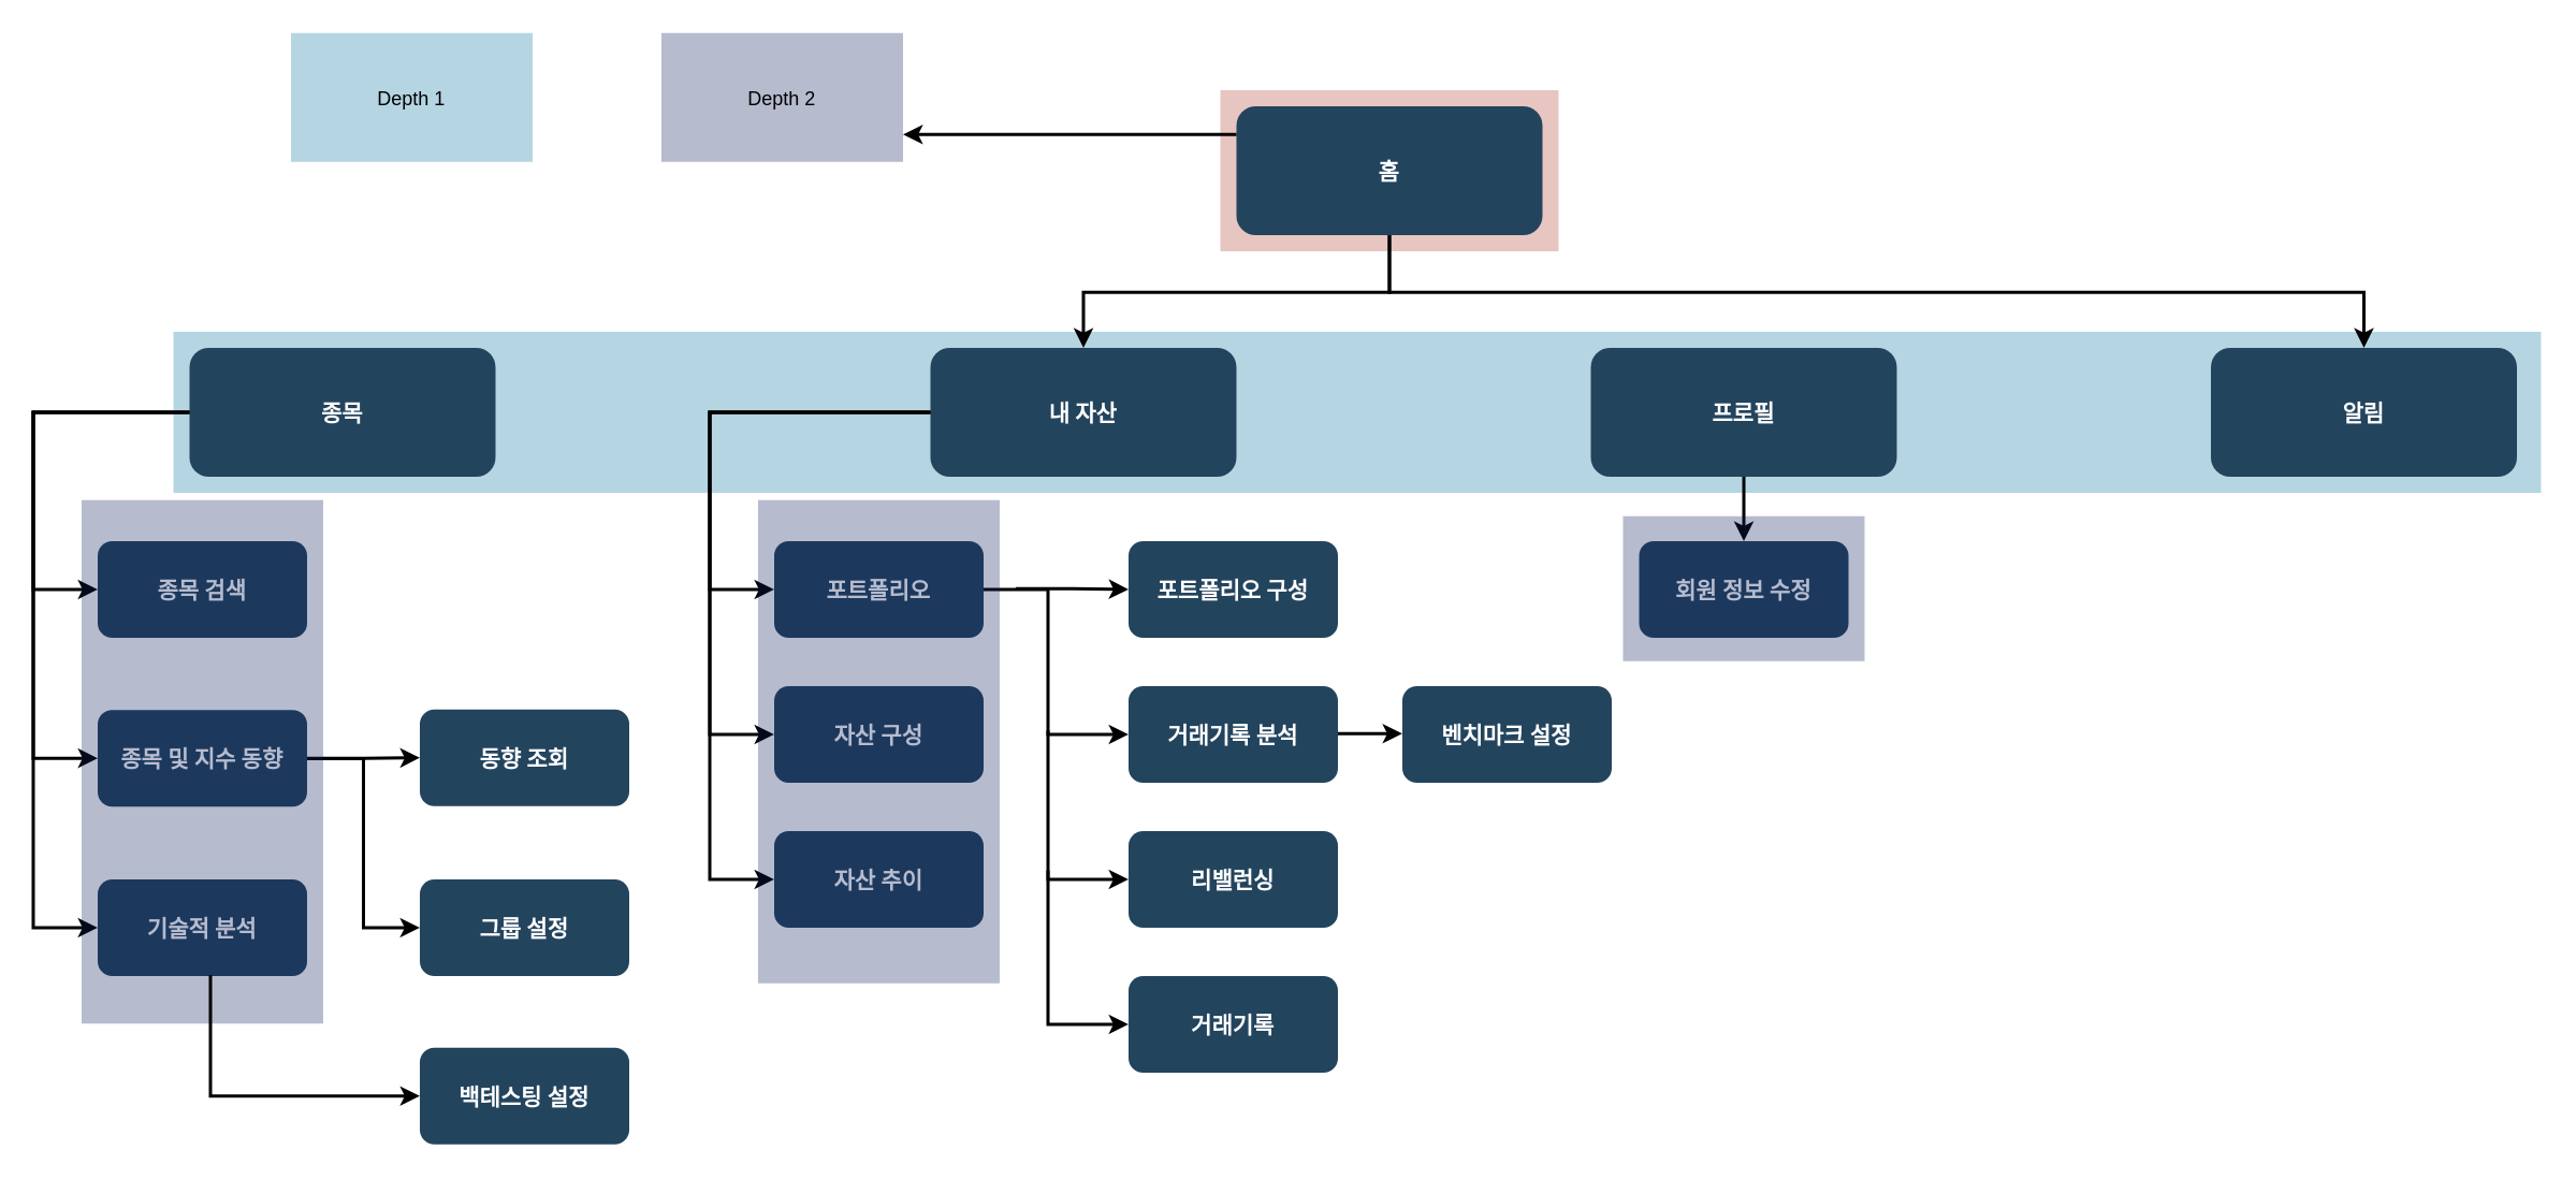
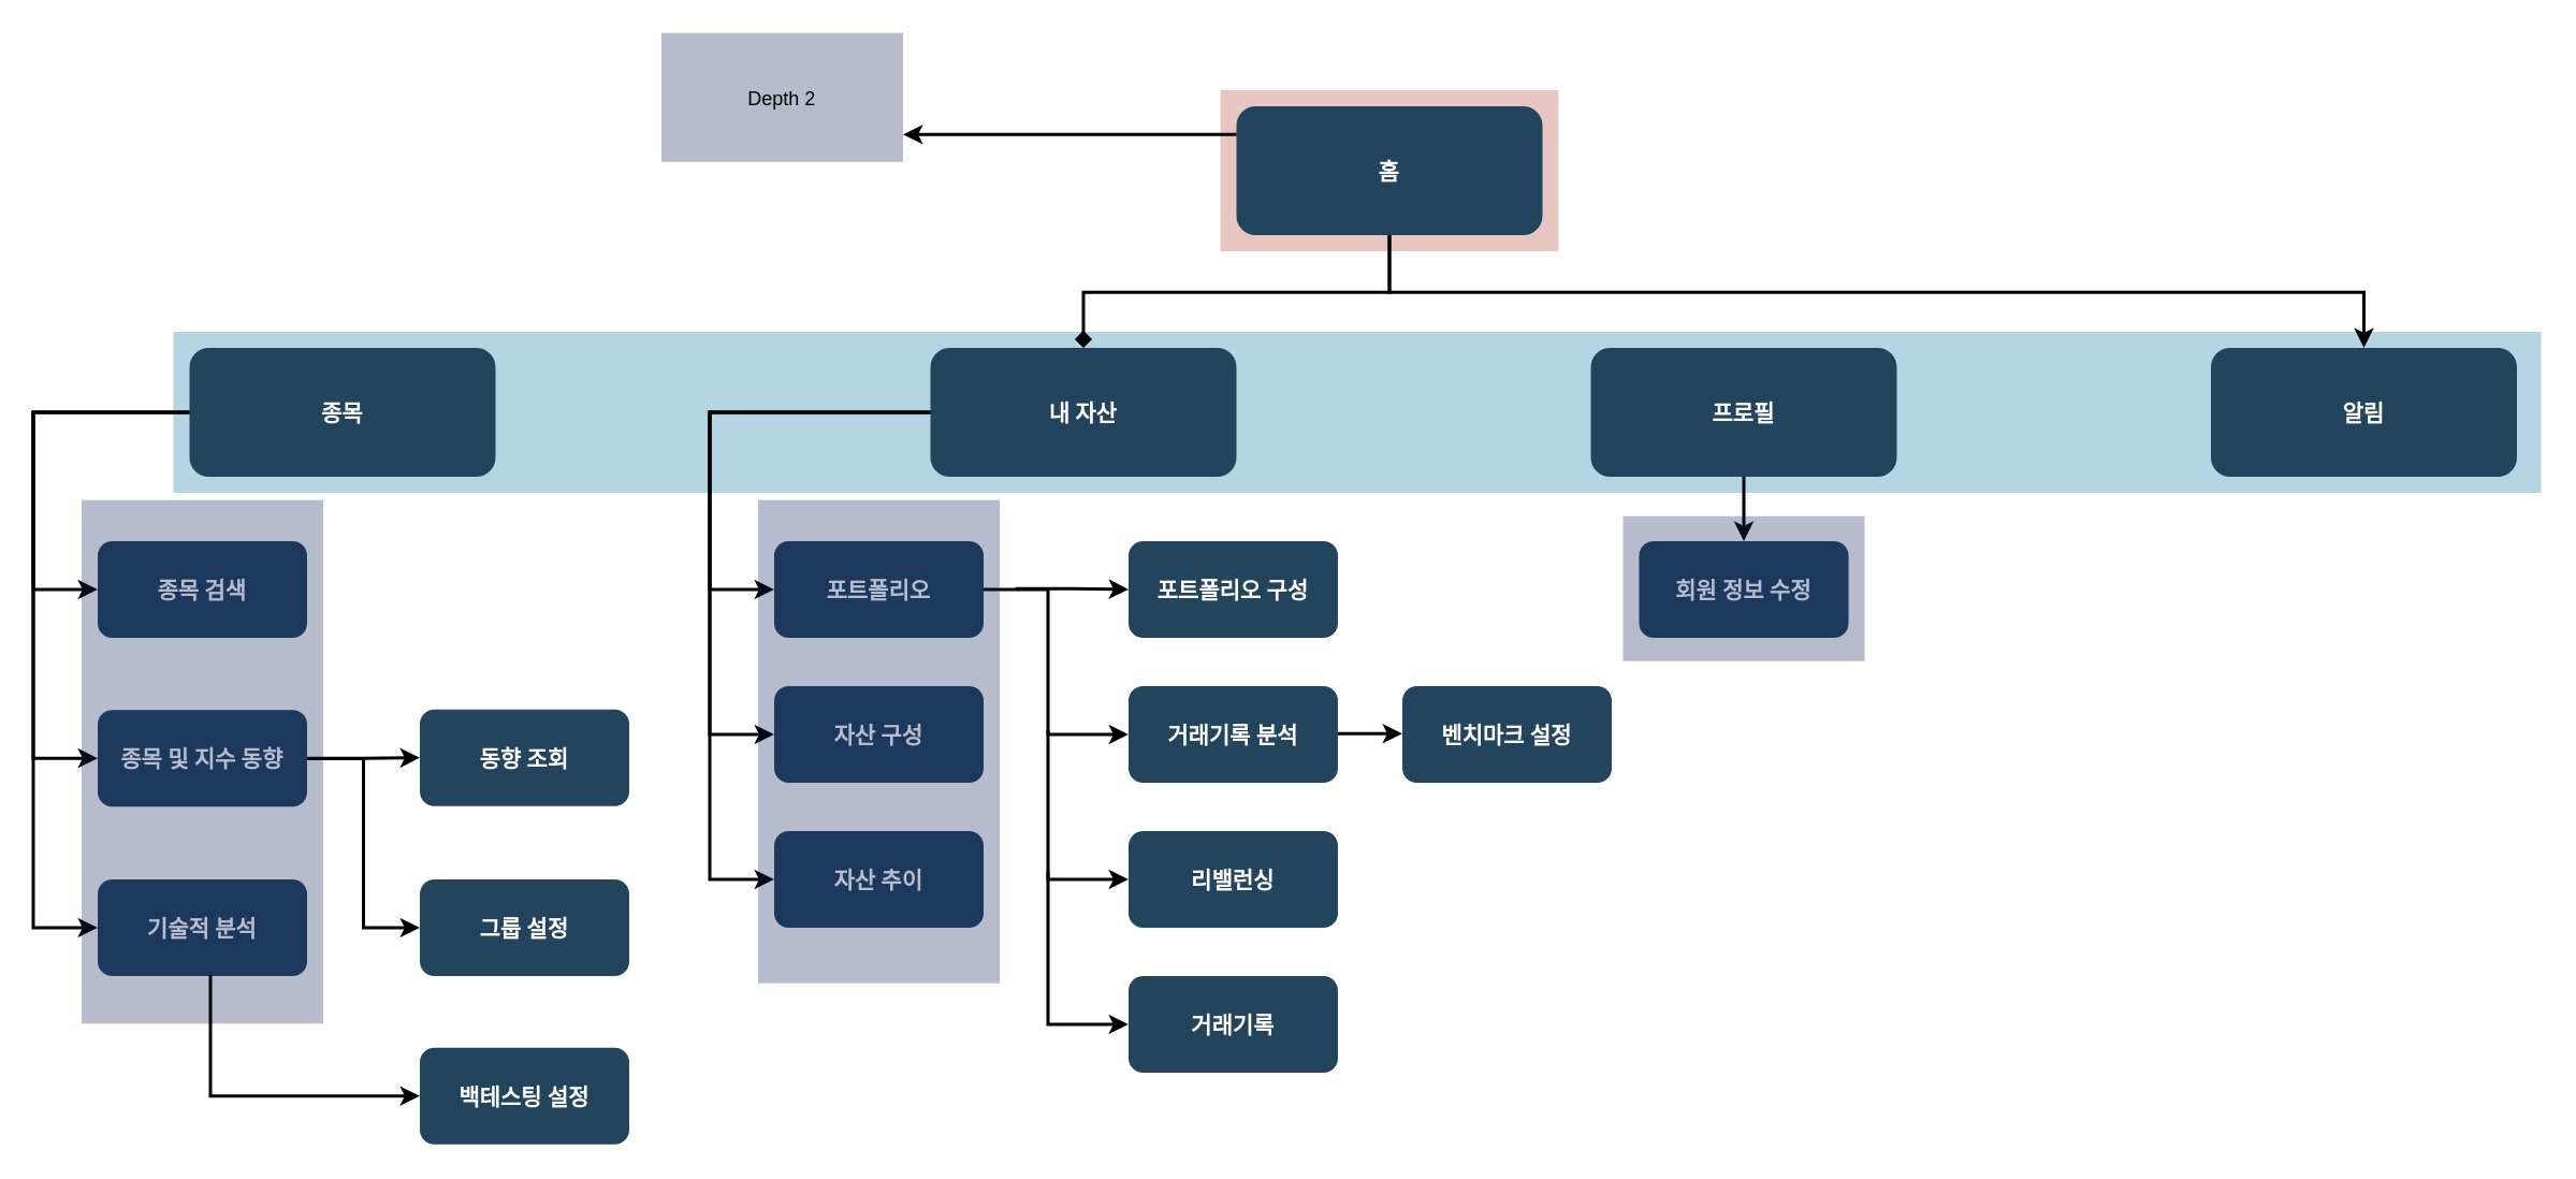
  <mxCell id="0" />
  <mxCell id="1" parent="0" />
  <mxCell id="2" value="" style="fillColor=#AE4132;strokeColor=none;opacity=30;" parent="1" vertex="1"><mxGeometry x="757" y="55.5" width="210" height="100.0" as="geometry" /></mxCell>
  <mxCell id="3" value="" style="fillColor=#10739E;strokeColor=none;opacity=30;" parent="1" vertex="1"><mxGeometry x="107" y="205.5" width="1470" height="100.0" as="geometry" /></mxCell>
  <mxCell id="4" value="홈" style="rounded=1;fillColor=#23445D;gradientColor=none;strokeColor=none;fontColor=#FFFFFF;fontStyle=1;fontFamily=Tahoma;fontSize=14" parent="1" vertex="1"><mxGeometry x="767" y="65.5" width="190" height="80" as="geometry" /></mxCell>
  <mxCell id="5" value="알림" style="rounded=1;fillColor=#23445D;gradientColor=none;strokeColor=none;fontColor=#FFFFFF;fontStyle=1;fontFamily=Tahoma;fontSize=14" parent="1" vertex="1"><mxGeometry x="1372" y="215.5" width="190" height="80" as="geometry" /></mxCell>
  <mxCell id="6" value="" style="edgeStyle=elbowEdgeStyle;elbow=vertical;strokeWidth=2;rounded=0" parent="1" source="4" target="5" edge="1"><mxGeometry x="337" y="215.5" width="100" height="100" as="geometry"><mxPoint x="347" y="195.5" as="sourcePoint" /><mxPoint x="447" y="95.5" as="targetPoint" /></mxGeometry></mxCell>
  <mxCell id="7" value="프로필" style="rounded=1;fillColor=#23445D;gradientColor=none;strokeColor=none;fontColor=#FFFFFF;fontStyle=1;fontFamily=Tahoma;fontSize=14" parent="1" vertex="1"><mxGeometry x="987" y="215.5" width="190" height="80" as="geometry" /></mxCell>
  <mxCell id="8" value="내 자산" style="rounded=1;fillColor=#23445D;gradientColor=none;strokeColor=none;fontColor=#FFFFFF;fontStyle=1;fontFamily=Tahoma;fontSize=14" parent="1" vertex="1"><mxGeometry x="577" y="215.5" width="190" height="80" as="geometry" /></mxCell>
  <mxCell id="9" value="종목" style="rounded=1;fillColor=#23445D;gradientColor=none;strokeColor=none;fontColor=#FFFFFF;fontStyle=1;fontFamily=Tahoma;fontSize=14" parent="1" vertex="1"><mxGeometry x="117" y="215.5" width="190" height="80" as="geometry" /></mxCell>
  <mxCell id="10" value="종목 검색" style="rounded=1;fillColor=#23445D;gradientColor=none;strokeColor=none;fontColor=#FFFFFF;fontStyle=1;fontFamily=Tahoma;fontSize=14" parent="1" vertex="1"><mxGeometry x="60" y="335.5" width="130" height="60" as="geometry" /></mxCell>
  <mxCell id="11" value="종목 및 지수 동향" style="rounded=1;fillColor=#23445D;gradientColor=none;strokeColor=none;fontColor=#FFFFFF;fontStyle=1;fontFamily=Tahoma;fontSize=14" parent="1" vertex="1"><mxGeometry x="60" y="440.25" width="130" height="60" as="geometry" /></mxCell>
  <mxCell id="12" value="기술적 분석" style="rounded=1;fillColor=#23445D;gradientColor=none;strokeColor=none;fontColor=#FFFFFF;fontStyle=1;fontFamily=Tahoma;fontSize=14" parent="1" vertex="1"><mxGeometry x="60" y="545.5" width="130" height="60" as="geometry" /></mxCell>
  <mxCell id="13" value="자산 구성" style="rounded=1;fillColor=#23445D;gradientColor=none;strokeColor=none;fontColor=#FFFFFF;fontStyle=1;fontFamily=Tahoma;fontSize=14" parent="1" vertex="1"><mxGeometry x="480" y="425.5" width="130" height="60" as="geometry" /></mxCell>
  <mxCell id="14" value="자산 추이" style="rounded=1;fillColor=#23445D;gradientColor=none;strokeColor=none;fontColor=#FFFFFF;fontStyle=1;fontFamily=Tahoma;fontSize=14" parent="1" vertex="1"><mxGeometry x="480" y="515.5" width="130" height="60" as="geometry" /></mxCell>
  <mxCell id="15" value="포트폴리오 구성" style="rounded=1;fillColor=#23445D;gradientColor=none;strokeColor=none;fontColor=#FFFFFF;fontStyle=1;fontFamily=Tahoma;fontSize=14" parent="1" vertex="1"><mxGeometry x="700" y="335.5" width="130" height="60" as="geometry" /></mxCell>
  <mxCell id="16" value="거래기록 분석" style="rounded=1;fillColor=#23445D;gradientColor=none;strokeColor=none;fontColor=#FFFFFF;fontStyle=1;fontFamily=Tahoma;fontSize=14" parent="1" vertex="1"><mxGeometry x="700" y="425.5" width="130" height="60" as="geometry" /></mxCell>
  <mxCell id="17" value="리밸런싱" style="rounded=1;fillColor=#23445D;gradientColor=none;strokeColor=none;fontColor=#FFFFFF;fontStyle=1;fontFamily=Tahoma;fontSize=14" parent="1" vertex="1"><mxGeometry x="700" y="515.5" width="130" height="60" as="geometry" /></mxCell>
  <mxCell id="18" value="거래기록" style="rounded=1;fillColor=#23445D;gradientColor=none;strokeColor=none;fontColor=#FFFFFF;fontStyle=1;fontFamily=Tahoma;fontSize=14" parent="1" vertex="1"><mxGeometry x="700" y="605.5" width="130" height="60" as="geometry" /></mxCell>
- <mxCell id="19" value="" style="edgeStyle=elbowEdgeStyle;elbow=vertical;strokeWidth=2;rounded=0" parent="1" source="4" target="8" edge="1"><mxGeometry x="347" y="225.5" width="100" height="100" as="geometry"><mxPoint x="872" y="155.5" as="sourcePoint" /><mxPoint x="1477" y="225.5" as="targetPoint" /></mxGeometry></mxCell>
+ <mxCell id="19" value="" style="edgeStyle=elbowEdgeStyle;elbow=vertical;strokeWidth=2;rounded=0;endArrow=diamond;" parent="1" source="4" target="8" edge="1"><mxGeometry x="347" y="225.5" width="100" height="100" as="geometry"><mxPoint x="872" y="155.5" as="sourcePoint" /><mxPoint x="1477" y="225.5" as="targetPoint" /></mxGeometry></mxCell>
  <mxCell id="20" value="" style="edgeStyle=elbowEdgeStyle;elbow=vertical;strokeWidth=2;rounded=0;" parent="1" source="4" target="46" edge="1"><mxGeometry x="-23" y="135.5" width="100" height="100" as="geometry"><mxPoint x="-13" y="115.5" as="sourcePoint" /><mxPoint x="87" y="15.5" as="targetPoint" /></mxGeometry></mxCell>
  <mxCell id="21" value="" style="edgeStyle=elbowEdgeStyle;elbow=horizontal;strokeWidth=2;rounded=0;entryX=0;entryY=0.5;entryDx=0;entryDy=0;exitX=0;exitY=0.5;exitDx=0;exitDy=0;" parent="1" source="9" target="10" edge="1"><mxGeometry x="-23" y="135.5" width="100" height="100" as="geometry"><mxPoint x="107" y="305.5" as="sourcePoint" /><mxPoint x="147" y="375.5" as="targetPoint" /><Array as="points"><mxPoint x="20" y="320" /></Array></mxGeometry></mxCell>
  <mxCell id="22" value="" style="edgeStyle=elbowEdgeStyle;elbow=horizontal;strokeWidth=2;rounded=0;entryX=0;entryY=0.5;entryDx=0;entryDy=0;exitX=0;exitY=0.5;exitDx=0;exitDy=0;" parent="1" source="9" target="11" edge="1"><mxGeometry x="-23" y="135.5" width="100" height="100" as="geometry"><mxPoint x="107" y="305.5" as="sourcePoint" /><mxPoint x="147" y="460" as="targetPoint" /><Array as="points"><mxPoint x="20" y="370" /></Array></mxGeometry></mxCell>
  <mxCell id="23" value="" style="edgeStyle=elbowEdgeStyle;elbow=horizontal;strokeWidth=2;rounded=0;exitX=0;exitY=0.5;exitDx=0;exitDy=0;entryX=0;entryY=0.5;entryDx=0;entryDy=0;" parent="1" source="9" target="12" edge="1"><mxGeometry x="-23" y="135.5" width="100" height="100" as="geometry"><mxPoint x="90" y="260" as="sourcePoint" /><mxPoint x="123" y="564.5" as="targetPoint" /><Array as="points"><mxPoint x="20" y="430" /></Array></mxGeometry></mxCell>
  <mxCell id="24" value="" style="edgeStyle=elbowEdgeStyle;elbow=horizontal;strokeWidth=2;rounded=0;exitX=0;exitY=0.5;exitDx=0;exitDy=0;entryX=0;entryY=0.5;entryDx=0;entryDy=0;" parent="1" source="8" target="32" edge="1"><mxGeometry x="-23" y="135.5" width="100" height="100" as="geometry"><mxPoint x="-13" y="115.5" as="sourcePoint" /><mxPoint x="87" y="15.5" as="targetPoint" /><Array as="points"><mxPoint x="440" y="320" /></Array></mxGeometry></mxCell>
  <mxCell id="25" value="" style="edgeStyle=elbowEdgeStyle;elbow=horizontal;strokeWidth=2;rounded=0;exitX=0;exitY=0.5;exitDx=0;exitDy=0;entryX=0;entryY=0.5;entryDx=0;entryDy=0;" parent="1" source="8" target="13" edge="1"><mxGeometry x="-23" y="135.5" width="100" height="100" as="geometry"><mxPoint x="-13" y="115.5" as="sourcePoint" /><mxPoint x="87" y="15.5" as="targetPoint" /><Array as="points"><mxPoint x="440" y="360" /></Array></mxGeometry></mxCell>
  <mxCell id="26" value="" style="edgeStyle=elbowEdgeStyle;elbow=horizontal;strokeWidth=2;rounded=0;entryX=0;entryY=0.5;entryDx=0;entryDy=0;exitX=1;exitY=0.5;exitDx=0;exitDy=0;" parent="1" source="32" target="16" edge="1"><mxGeometry x="-23" y="135.5" width="100" height="100" as="geometry"><mxPoint x="620" y="365" as="sourcePoint" /><mxPoint x="733" y="440" as="targetPoint" /><Array as="points"><mxPoint x="650" y="410" /></Array></mxGeometry></mxCell>
  <mxCell id="27" value="" style="edgeStyle=elbowEdgeStyle;elbow=horizontal;strokeWidth=2;rounded=0;entryX=0;entryY=0.5;entryDx=0;entryDy=0;" parent="1" target="17" edge="1"><mxGeometry x="-23" y="135.5" width="100" height="100" as="geometry"><mxPoint x="650" y="453" as="sourcePoint" /><mxPoint x="727" y="548" as="targetPoint" /><Array as="points"><mxPoint x="650" y="523" /></Array></mxGeometry></mxCell>
  <mxCell id="28" value="" style="edgeStyle=elbowEdgeStyle;elbow=horizontal;strokeWidth=2;rounded=0;entryX=0;entryY=0.5;entryDx=0;entryDy=0;" edge="1" parent="1" target="15"><mxGeometry x="-23" y="135.5" width="100" height="100" as="geometry"><mxPoint x="630" y="365" as="sourcePoint" /><mxPoint x="757" y="450" as="targetPoint" /><Array as="points" /></mxGeometry></mxCell>
  <mxCell id="29" value="" style="edgeStyle=elbowEdgeStyle;elbow=horizontal;strokeWidth=2;rounded=0;entryX=0;entryY=0.5;entryDx=0;entryDy=0;" edge="1" parent="1" target="18"><mxGeometry x="-23" y="135.5" width="100" height="100" as="geometry"><mxPoint x="650" y="540" as="sourcePoint" /><mxPoint x="727" y="635" as="targetPoint" /><Array as="points"><mxPoint x="650" y="610" /></Array></mxGeometry></mxCell>
  <mxCell id="30" value="" style="edgeStyle=elbowEdgeStyle;elbow=horizontal;strokeWidth=2;rounded=0;exitX=0;exitY=0.5;exitDx=0;exitDy=0;entryX=0;entryY=0.5;entryDx=0;entryDy=0;" edge="1" parent="1" source="8" target="14"><mxGeometry x="-23" y="135.5" width="100" height="100" as="geometry"><mxPoint x="557" y="265.5" as="sourcePoint" /><mxPoint x="440" y="465.5" as="targetPoint" /><Array as="points"><mxPoint x="440" y="340" /><mxPoint x="420" y="400" /></Array></mxGeometry></mxCell>
  <mxCell id="31" value="" style="edgeStyle=elbowEdgeStyle;elbow=horizontal;strokeWidth=2;rounded=0;entryX=0;entryY=0.5;entryDx=0;entryDy=0;" edge="1" parent="1" target="32"><mxGeometry x="-23" y="135.5" width="100" height="100" as="geometry"><mxPoint x="590" y="365" as="sourcePoint" /><mxPoint x="720" y="365" as="targetPoint" /><Array as="points" /></mxGeometry></mxCell>
  <mxCell id="32" value="포트폴리오" style="rounded=1;fillColor=#23445D;gradientColor=none;strokeColor=none;fontColor=#FFFFFF;fontStyle=1;fontFamily=Tahoma;fontSize=14" parent="1" vertex="1"><mxGeometry x="480" y="335.5" width="130" height="60" as="geometry" /></mxCell>
  <mxCell id="33" value="" style="edgeStyle=elbowEdgeStyle;elbow=horizontal;strokeWidth=2;rounded=0;entryX=0;entryY=0.5;entryDx=0;entryDy=0;exitX=1;exitY=0.5;exitDx=0;exitDy=0;" edge="1" parent="1" source="11" target="34"><mxGeometry x="-23" y="135.5" width="100" height="100" as="geometry"><mxPoint x="260" y="530" as="sourcePoint" /><mxPoint x="280" y="650" as="targetPoint" /><Array as="points" /></mxGeometry></mxCell>
  <mxCell id="34" value="동향 조회" style="rounded=1;fillColor=#23445D;gradientColor=none;strokeColor=none;fontColor=#FFFFFF;fontStyle=1;fontFamily=Tahoma;fontSize=14" vertex="1" parent="1"><mxGeometry x="260" y="440" width="130" height="60" as="geometry" /></mxCell>
  <mxCell id="35" value="그룹 설정" style="rounded=1;fillColor=#23445D;gradientColor=none;strokeColor=none;fontColor=#FFFFFF;fontStyle=1;fontFamily=Tahoma;fontSize=14" vertex="1" parent="1"><mxGeometry x="260" y="545.5" width="130" height="60" as="geometry" /></mxCell>
  <mxCell id="36" value="" style="edgeStyle=elbowEdgeStyle;elbow=horizontal;strokeWidth=2;rounded=0;entryX=0;entryY=0.5;entryDx=0;entryDy=0;exitX=1;exitY=0.5;exitDx=0;exitDy=0;" edge="1" parent="1" target="35"><mxGeometry x="-23" y="135.5" width="100" height="100" as="geometry"><mxPoint x="190" y="470.5" as="sourcePoint" /><mxPoint x="260" y="515.5" as="targetPoint" /><Array as="points" /></mxGeometry></mxCell>
  <mxCell id="37" value="백테스팅 설정" style="rounded=1;fillColor=#23445D;gradientColor=none;strokeColor=none;fontColor=#FFFFFF;fontStyle=1;fontFamily=Tahoma;fontSize=14" vertex="1" parent="1"><mxGeometry x="260" y="650" width="130" height="60" as="geometry" /></mxCell>
  <mxCell id="38" value="회원 정보 수정" style="rounded=1;fillColor=#23445D;gradientColor=none;strokeColor=none;fontColor=#FFFFFF;fontStyle=1;fontFamily=Tahoma;fontSize=14" vertex="1" parent="1"><mxGeometry x="1017" y="335.5" width="130" height="60" as="geometry" /></mxCell>
  <mxCell id="39" value="" style="edgeStyle=elbowEdgeStyle;elbow=horizontal;strokeWidth=2;rounded=0;exitX=0.5;exitY=1;exitDx=0;exitDy=0;" edge="1" parent="1" source="7" target="38"><mxGeometry x="-23" y="135.5" width="100" height="100" as="geometry"><mxPoint x="1067" y="335.5" as="sourcePoint" /><mxPoint x="1090" y="380" as="targetPoint" /><Array as="points"><mxPoint x="1082" y="340" /><mxPoint x="910" y="480.5" /></Array></mxGeometry></mxCell>
  <mxCell id="40" value="" style="edgeStyle=elbowEdgeStyle;elbow=horizontal;strokeWidth=2;rounded=0;exitX=1;exitY=0.5;exitDx=0;exitDy=0;entryX=0;entryY=0.5;entryDx=0;entryDy=0;" edge="1" parent="1" target="41"><mxGeometry x="-23" y="135.5" width="100" height="100" as="geometry"><mxPoint x="830" y="455" as="sourcePoint" /><mxPoint x="920" y="510" as="targetPoint" /><Array as="points"><mxPoint x="870" y="500" /></Array></mxGeometry></mxCell>
  <mxCell id="41" value="벤치마크 설정" style="rounded=1;fillColor=#23445D;gradientColor=none;strokeColor=none;fontColor=#FFFFFF;fontStyle=1;fontFamily=Tahoma;fontSize=14" vertex="1" parent="1"><mxGeometry x="870" y="425.5" width="130" height="60" as="geometry" /></mxCell>
  <mxCell id="42" value="" style="fillColor=#10205E;strokeColor=none;opacity=30;" vertex="1" parent="1"><mxGeometry x="50" y="310" width="150" height="325" as="geometry" /></mxCell>
  <mxCell id="43" value="" style="fillColor=#10205E;strokeColor=none;opacity=30;" vertex="1" parent="1"><mxGeometry x="470" y="310" width="150" height="300" as="geometry" /></mxCell>
  <mxCell id="44" value="" style="fillColor=#10205E;strokeColor=none;opacity=30;" vertex="1" parent="1"><mxGeometry x="1007" y="320" width="150" height="90" as="geometry" /></mxCell>
- <mxCell id="45" value="Depth 1" style="fillColor=#10739E;strokeColor=none;opacity=30;" vertex="1" parent="1"><mxGeometry x="180" y="20" width="150" height="80" as="geometry" /></mxCell>
  <mxCell id="46" value="Depth 2" style="fillColor=#10205E;strokeColor=none;opacity=30;" vertex="1" parent="1"><mxGeometry x="410" y="20" width="150" height="80" as="geometry" /></mxCell>
  <mxCell id="47" value="" style="edgeStyle=elbowEdgeStyle;elbow=horizontal;strokeWidth=2;rounded=0;entryX=0;entryY=0.5;entryDx=0;entryDy=0;" edge="1" parent="1" target="37"><mxGeometry x="-23" y="135.5" width="100" height="100" as="geometry"><mxPoint x="130" y="605" as="sourcePoint" /><mxPoint x="177" y="813" as="targetPoint" /><Array as="points"><mxPoint x="130" y="710" /></Array></mxGeometry></mxCell>
